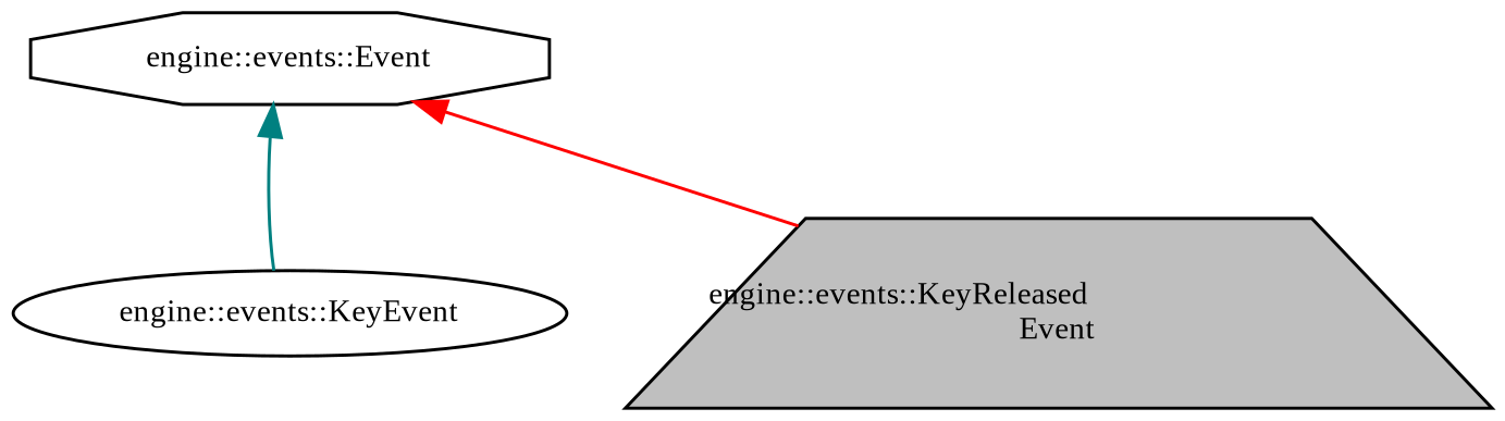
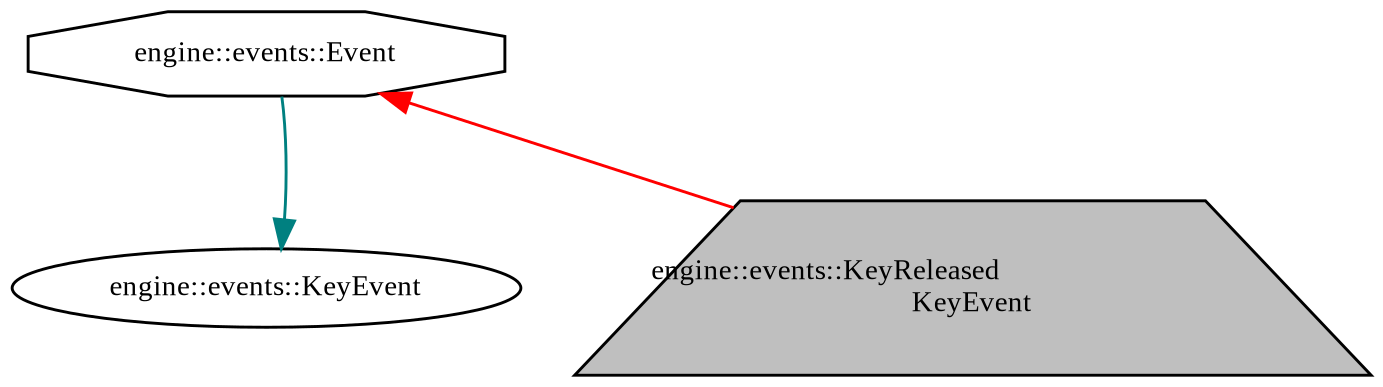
  digraph {
    fontname="Liberation Serif"
    node [color=black fillcolor=white fontname="Liberation Serif" fontsize=10 style=filled]
    edge [dir=back fontname="Liberation Serif" fontsize=10 labelfontname=Helvetica labelfontsize=10 style=solid]
-   n1 [fillcolor=grey75 fontcolor=black height=0.2 label="engine::events::KeyReleased\lEvent" shape=trapezium width=0.4]
+   n1 [fillcolor=grey75 fontcolor=black height=0.2 label="engine::events::KeyReleased\lKeyEvent" shape=trapezium width=0.4]
    n2 [height=0.2 label="engine::events::KeyEvent" shape=ellipse width=0.4]
    n3 [height=0.2 label="engine::events::Event" shape=octagon width=0.4]
    n3 -> n1 [color=red]
-   n3 -> n2 [color=teal]
+   n2 -> n3 [color=teal]
  }
